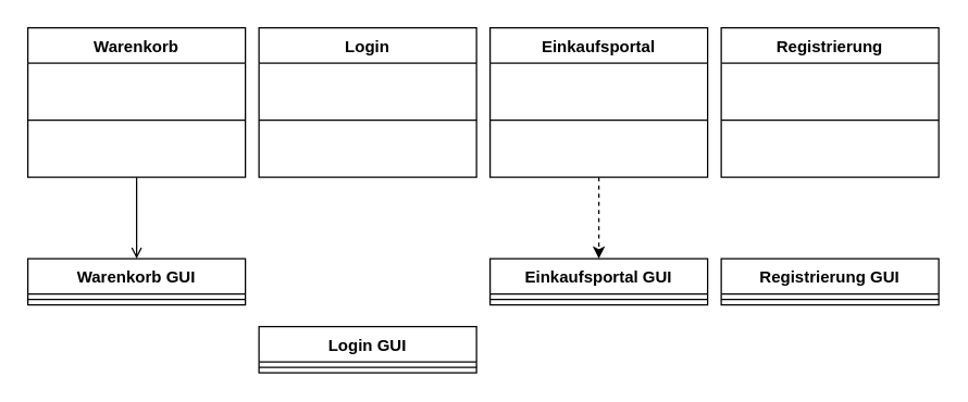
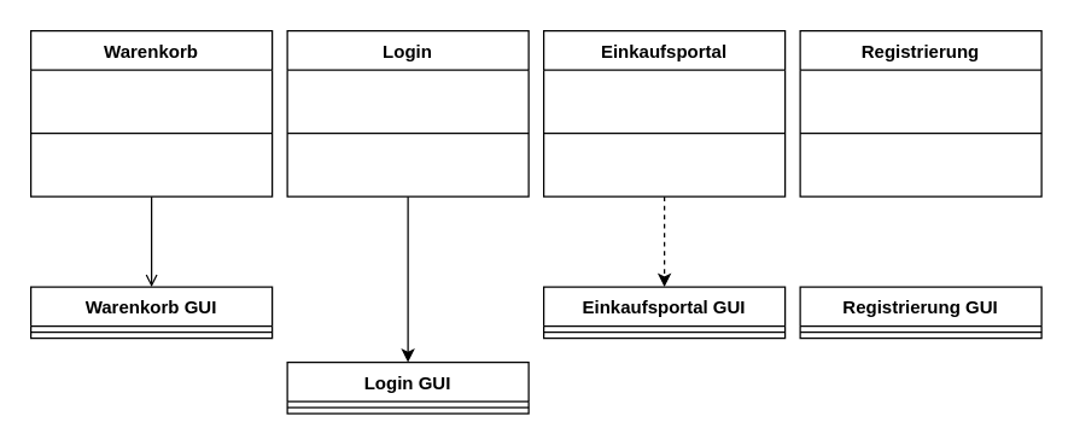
  <mxCell id="0" />
  <mxCell id="1" parent="0" />
  <mxCell id="2" value="Login" style="swimlane;fontStyle=1;align=center;verticalAlign=top;childLayout=stackLayout;horizontal=1;startSize=26;horizontalStack=0;resizeParent=1;resizeParentMax=0;resizeLast=0;collapsible=1;marginBottom=0;" parent="1" vertex="1"><mxGeometry x="190" y="20" width="160" height="110" as="geometry" /></mxCell>
  <mxCell id="3" value="" style="line;strokeWidth=1;fillColor=none;align=left;verticalAlign=middle;spacingTop=-1;spacingLeft=3;spacingRight=3;rotatable=0;labelPosition=right;points=[];portConstraint=eastwest;" parent="2" vertex="1"><mxGeometry y="26" width="160" height="84" as="geometry" /></mxCell>
  <mxCell id="4" value="Einkaufsportal" style="swimlane;fontStyle=1;align=center;verticalAlign=top;childLayout=stackLayout;horizontal=1;startSize=26;horizontalStack=0;resizeParent=1;resizeParentMax=0;resizeLast=0;collapsible=1;marginBottom=0;" parent="1" vertex="1"><mxGeometry x="360" y="20" width="160" height="110" as="geometry" /></mxCell>
  <mxCell id="5" value="" style="line;strokeWidth=1;fillColor=none;align=left;verticalAlign=middle;spacingTop=-1;spacingLeft=3;spacingRight=3;rotatable=0;labelPosition=right;points=[];portConstraint=eastwest;" parent="4" vertex="1"><mxGeometry y="26" width="160" height="84" as="geometry" /></mxCell>
  <mxCell id="6" value="Registrierung" style="swimlane;fontStyle=1;align=center;verticalAlign=top;childLayout=stackLayout;horizontal=1;startSize=26;horizontalStack=0;resizeParent=1;resizeParentMax=0;resizeLast=0;collapsible=1;marginBottom=0;" parent="1" vertex="1"><mxGeometry x="530" y="20" width="160" height="110" as="geometry" /></mxCell>
  <mxCell id="7" value="" style="line;strokeWidth=1;fillColor=none;align=left;verticalAlign=middle;spacingTop=-1;spacingLeft=3;spacingRight=3;rotatable=0;labelPosition=right;points=[];portConstraint=eastwest;" parent="6" vertex="1"><mxGeometry y="26" width="160" height="84" as="geometry" /></mxCell>
  <mxCell id="8" value="Warenkorb GUI" style="swimlane;fontStyle=1;align=center;verticalAlign=top;childLayout=stackLayout;horizontal=1;startSize=26;horizontalStack=0;resizeParent=1;resizeParentMax=0;resizeLast=0;collapsible=1;marginBottom=0;" parent="1" vertex="1"><mxGeometry x="20" y="190" width="160" height="34" as="geometry" /></mxCell>
  <mxCell id="9" value="" style="line;strokeWidth=1;fillColor=none;align=left;verticalAlign=middle;spacingTop=-1;spacingLeft=3;spacingRight=3;rotatable=0;labelPosition=right;points=[];portConstraint=eastwest;" parent="8" vertex="1"><mxGeometry y="26" width="160" height="8" as="geometry" /></mxCell>
  <mxCell id="10" value="Login GUI" style="swimlane;fontStyle=1;align=center;verticalAlign=top;childLayout=stackLayout;horizontal=1;startSize=26;horizontalStack=0;resizeParent=1;resizeParentMax=0;resizeLast=0;collapsible=1;marginBottom=0;" parent="1" vertex="1"><mxGeometry x="190" y="240" width="160" height="34" as="geometry" /></mxCell>
  <mxCell id="11" value="" style="line;strokeWidth=1;fillColor=none;align=left;verticalAlign=middle;spacingTop=-1;spacingLeft=3;spacingRight=3;rotatable=0;labelPosition=right;points=[];portConstraint=eastwest;" parent="10" vertex="1"><mxGeometry y="26" width="160" height="8" as="geometry" /></mxCell>
  <mxCell id="12" value="Einkaufsportal GUI" style="swimlane;fontStyle=1;align=center;verticalAlign=top;childLayout=stackLayout;horizontal=1;startSize=26;horizontalStack=0;resizeParent=1;resizeParentMax=0;resizeLast=0;collapsible=1;marginBottom=0;" parent="1" vertex="1"><mxGeometry x="360" y="190" width="160" height="34" as="geometry" /></mxCell>
  <mxCell id="13" value="" style="line;strokeWidth=1;fillColor=none;align=left;verticalAlign=middle;spacingTop=-1;spacingLeft=3;spacingRight=3;rotatable=0;labelPosition=right;points=[];portConstraint=eastwest;" parent="12" vertex="1"><mxGeometry y="26" width="160" height="8" as="geometry" /></mxCell>
  <mxCell id="14" value="Warenkorb" style="swimlane;fontStyle=1;align=center;verticalAlign=top;childLayout=stackLayout;horizontal=1;startSize=26;horizontalStack=0;resizeParent=1;resizeParentMax=0;resizeLast=0;collapsible=1;marginBottom=0;" parent="1" vertex="1"><mxGeometry x="20" y="20" width="160" height="110" as="geometry" /></mxCell>
  <mxCell id="15" value="" style="line;strokeWidth=1;fillColor=none;align=left;verticalAlign=middle;spacingTop=-1;spacingLeft=3;spacingRight=3;rotatable=0;labelPosition=right;points=[];portConstraint=eastwest;" parent="14" vertex="1"><mxGeometry y="26" width="160" height="84" as="geometry" /></mxCell>
  <mxCell id="16" value="Registrierung GUI " style="swimlane;fontStyle=1;align=center;verticalAlign=top;childLayout=stackLayout;horizontal=1;startSize=26;horizontalStack=0;resizeParent=1;resizeParentMax=0;resizeLast=0;collapsible=1;marginBottom=0;" parent="1" vertex="1"><mxGeometry x="530" y="190" width="160" height="34" as="geometry" /></mxCell>
  <mxCell id="17" value="" style="line;strokeWidth=1;fillColor=none;align=left;verticalAlign=middle;spacingTop=-1;spacingLeft=3;spacingRight=3;rotatable=0;labelPosition=right;points=[];portConstraint=eastwest;" parent="16" vertex="1"><mxGeometry y="26" width="160" height="8" as="geometry" /></mxCell>
  <mxCell id="18" value="" style="endArrow=open;html=1;exitX=0.5;exitY=1;exitDx=0;exitDy=0;" parent="1" source="14" target="8" edge="1"><mxGeometry width="50" height="50" relative="1" as="geometry"><mxPoint x="370" y="420" as="sourcePoint" /><mxPoint x="420" y="370" as="targetPoint" /></mxGeometry></mxCell>
+ <mxCell id="19" value="" style="endArrow=classic;html=1;exitX=0.5;exitY=1;exitDx=0;exitDy=0;entryX=0.5;entryY=0;entryDx=0;entryDy=0;" parent="1" edge="1" target="10" source="2"><mxGeometry width="50" height="50" relative="1" as="geometry"><mxPoint x="270" y="160" as="sourcePoint" /><mxPoint x="269.5" y="214" as="targetPoint" /></mxGeometry></mxCell>
  <mxCell id="20" value="" style="endArrow=classic;html=1;exitX=0.5;exitY=1;exitDx=0;exitDy=0;dashed=1;" parent="1" edge="1" target="12" source="4"><mxGeometry width="50" height="50" relative="1" as="geometry"><mxPoint x="430" y="106" as="sourcePoint" /><mxPoint x="430" y="190" as="targetPoint" /></mxGeometry></mxCell>
